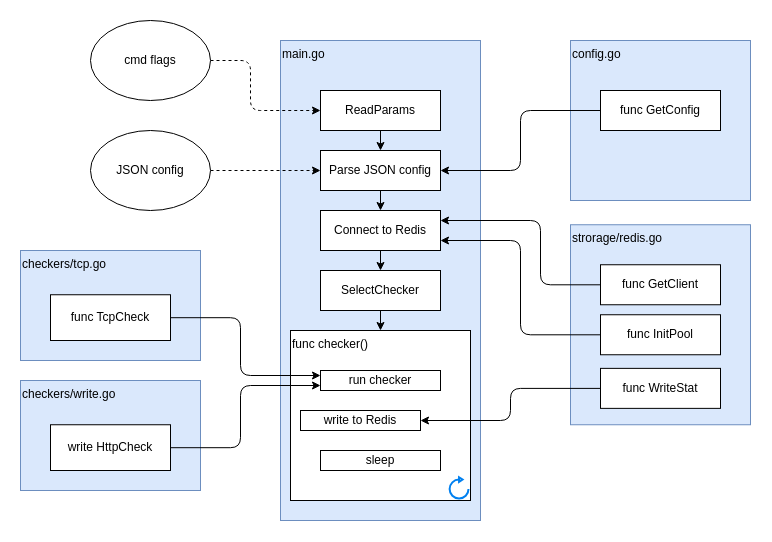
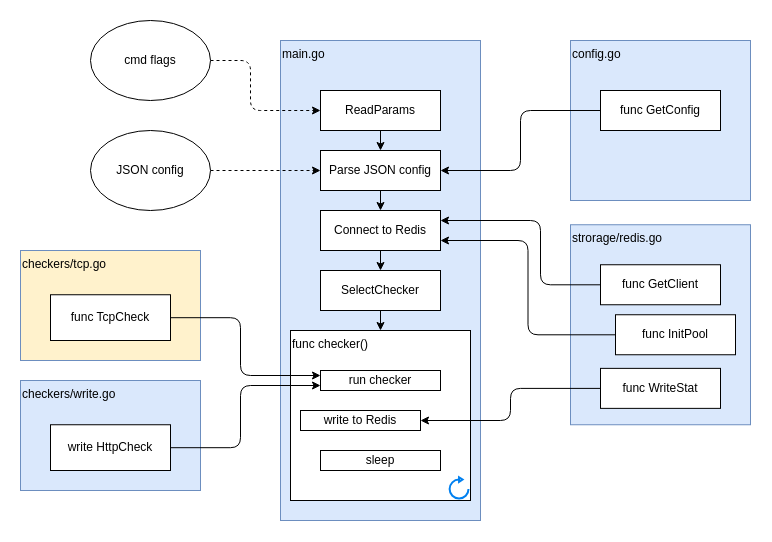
  <mxCell id="0" />
  <mxCell id="1" parent="0" />
  <mxCell id="2" value="main.go" style="rounded=0;whiteSpace=wrap;html=1;align=left;verticalAlign=top;fillColor=#dae8fc;strokeColor=#6c8ebf;" parent="1" vertex="1"><mxGeometry x="280" y="40" width="200" height="480" as="geometry" /></mxCell>
  <mxCell id="3" style="edgeStyle=orthogonalEdgeStyle;html=1;entryX=0.5;entryY=0;entryDx=0;entryDy=0;" parent="1" source="4" target="8" edge="1"><mxGeometry relative="1" as="geometry" /></mxCell>
  <mxCell id="4" value="ReadParams" style="rounded=0;whiteSpace=wrap;html=1;" parent="1" vertex="1"><mxGeometry x="320" y="90" width="120" height="40" as="geometry" /></mxCell>
  <mxCell id="5" style="edgeStyle=orthogonalEdgeStyle;html=1;dashed=1;" parent="1" source="6" target="4" edge="1"><mxGeometry relative="1" as="geometry"><Array as="points"><mxPoint x="250" y="60" /><mxPoint x="250" y="110" /></Array></mxGeometry></mxCell>
  <mxCell id="6" value="cmd flags" style="ellipse;whiteSpace=wrap;html=1;" parent="1" vertex="1"><mxGeometry x="90" y="20" width="120" height="80" as="geometry" /></mxCell>
  <mxCell id="7" style="edgeStyle=orthogonalEdgeStyle;html=1;entryX=0.5;entryY=0;entryDx=0;entryDy=0;" parent="1" source="8" target="12" edge="1"><mxGeometry relative="1" as="geometry" /></mxCell>
  <mxCell id="8" value="Parse JSON config" style="rounded=0;whiteSpace=wrap;html=1;" parent="1" vertex="1"><mxGeometry x="320" y="150" width="120" height="40" as="geometry" /></mxCell>
  <mxCell id="9" style="edgeStyle=orthogonalEdgeStyle;html=1;dashed=1;" parent="1" source="10" target="8" edge="1"><mxGeometry relative="1" as="geometry" /></mxCell>
  <mxCell id="10" value="JSON config" style="ellipse;whiteSpace=wrap;html=1;" parent="1" vertex="1"><mxGeometry x="90" y="130" width="120" height="80" as="geometry" /></mxCell>
  <mxCell id="11" style="edgeStyle=orthogonalEdgeStyle;html=1;" parent="1" source="12" target="14" edge="1"><mxGeometry relative="1" as="geometry" /></mxCell>
  <mxCell id="12" value="Connect to Redis" style="rounded=0;whiteSpace=wrap;html=1;" parent="1" vertex="1"><mxGeometry x="320" y="210" width="120" height="40" as="geometry" /></mxCell>
  <mxCell id="13" style="edgeStyle=orthogonalEdgeStyle;html=1;entryX=0.5;entryY=0;entryDx=0;entryDy=0;" parent="1" source="14" target="15" edge="1"><mxGeometry relative="1" as="geometry" /></mxCell>
  <mxCell id="14" value="SelectChecker" style="rounded=0;whiteSpace=wrap;html=1;" parent="1" vertex="1"><mxGeometry x="320" y="270" width="120" height="40" as="geometry" /></mxCell>
  <mxCell id="15" value="func checker()" style="rounded=0;whiteSpace=wrap;html=1;align=left;verticalAlign=top;" parent="1" vertex="1"><mxGeometry x="290" y="330" width="180" height="170" as="geometry" /></mxCell>
  <mxCell id="16" value="" style="html=1;verticalLabelPosition=bottom;align=center;labelBackgroundColor=#ffffff;verticalAlign=top;strokeWidth=2;strokeColor=#0080F0;shadow=0;dashed=0;shape=mxgraph.ios7.icons.reload;" parent="1" vertex="1"><mxGeometry x="449.11" y="476.75" width="18.89" height="21.25" as="geometry" /></mxCell>
  <mxCell id="17" value="run checker" style="rounded=0;whiteSpace=wrap;html=1;" parent="1" vertex="1"><mxGeometry x="320" y="370" width="120" height="20" as="geometry" /></mxCell>
  <mxCell id="18" value="write to Redis" style="rounded=0;whiteSpace=wrap;html=1;" parent="1" vertex="1"><mxGeometry x="300" y="410" width="120" height="20" as="geometry" /></mxCell>
  <mxCell id="19" value="sleep" style="rounded=0;whiteSpace=wrap;html=1;" parent="1" vertex="1"><mxGeometry x="320" y="450" width="120" height="20" as="geometry" /></mxCell>
  <mxCell id="20" value="strorage/redis.go" style="rounded=0;whiteSpace=wrap;html=1;align=left;verticalAlign=top;fillColor=#dae8fc;strokeColor=#6c8ebf;" parent="1" vertex="1"><mxGeometry x="570" y="224.25" width="180" height="200" as="geometry" /></mxCell>
  <mxCell id="21" style="edgeStyle=orthogonalEdgeStyle;html=1;entryX=1;entryY=0.25;entryDx=0;entryDy=0;" parent="1" source="22" target="12" edge="1"><mxGeometry relative="1" as="geometry"><Array as="points"><mxPoint x="540" y="284" /><mxPoint x="540" y="220" /></Array></mxGeometry></mxCell>
  <mxCell id="22" value="func GetClient" style="rounded=0;whiteSpace=wrap;html=1;" parent="1" vertex="1"><mxGeometry x="600" y="264.25" width="120" height="40" as="geometry" /></mxCell>
  <mxCell id="23" style="edgeStyle=orthogonalEdgeStyle;html=1;entryX=1;entryY=0.75;entryDx=0;entryDy=0;" parent="1" source="24" target="12" edge="1"><mxGeometry relative="1" as="geometry" /></mxCell>
- <mxCell id="24" value="func InitPool" style="rounded=0;whiteSpace=wrap;html=1;" parent="1" vertex="1"><mxGeometry x="600" y="314.25" width="120" height="40" as="geometry" /></mxCell>
+ <mxCell id="24" value="func InitPool" style="rounded=0;whiteSpace=wrap;html=1;" parent="1" vertex="1"><mxGeometry x="615" y="314.25" width="120" height="40" as="geometry" /></mxCell>
  <mxCell id="25" style="edgeStyle=orthogonalEdgeStyle;html=1;entryX=1;entryY=0.5;entryDx=0;entryDy=0;" parent="1" source="26" target="18" edge="1"><mxGeometry relative="1" as="geometry" /></mxCell>
  <mxCell id="26" value="func WriteStat" style="rounded=0;whiteSpace=wrap;html=1;" parent="1" vertex="1"><mxGeometry x="600" y="367.87" width="120" height="40" as="geometry" /></mxCell>
- <mxCell id="27" value="checkers/tcp.go" style="rounded=0;whiteSpace=wrap;html=1;align=left;verticalAlign=top;fillColor=#dae8fc;strokeColor=#6c8ebf;" parent="1" vertex="1"><mxGeometry x="20" y="250" width="180" height="110" as="geometry" /></mxCell>
+ <mxCell id="27" value="checkers/tcp.go" style="rounded=0;whiteSpace=wrap;html=1;align=left;verticalAlign=top;fillColor=#fff2cc;strokeColor=#6c8ebf;" parent="1" vertex="1"><mxGeometry x="20" y="250" width="180" height="110" as="geometry" /></mxCell>
  <mxCell id="28" style="edgeStyle=orthogonalEdgeStyle;html=1;entryX=0;entryY=0.25;entryDx=0;entryDy=0;" parent="1" source="29" target="17" edge="1"><mxGeometry relative="1" as="geometry"><Array as="points"><mxPoint x="240" y="317" /><mxPoint x="240" y="375" /></Array></mxGeometry></mxCell>
  <mxCell id="29" value="func TcpCheck" style="rounded=0;whiteSpace=wrap;html=1;" parent="1" vertex="1"><mxGeometry x="50" y="294.25" width="120" height="45.75" as="geometry" /></mxCell>
  <mxCell id="30" value="checkers/write.go" style="rounded=0;whiteSpace=wrap;html=1;align=left;verticalAlign=top;fillColor=#dae8fc;strokeColor=#6c8ebf;" parent="1" vertex="1"><mxGeometry x="20" y="380" width="180" height="110" as="geometry" /></mxCell>
  <mxCell id="31" style="edgeStyle=orthogonalEdgeStyle;html=1;entryX=0;entryY=0.75;entryDx=0;entryDy=0;" parent="1" source="32" target="17" edge="1"><mxGeometry relative="1" as="geometry"><Array as="points"><mxPoint x="240" y="447" /><mxPoint x="240" y="385" /></Array></mxGeometry></mxCell>
  <mxCell id="32" value="write HttpCheck" style="rounded=0;whiteSpace=wrap;html=1;" parent="1" vertex="1"><mxGeometry x="50" y="424.25" width="120" height="45.75" as="geometry" /></mxCell>
  <mxCell id="33" value="config.go" style="rounded=0;whiteSpace=wrap;html=1;align=left;verticalAlign=top;fillColor=#dae8fc;strokeColor=#6c8ebf;" parent="1" vertex="1"><mxGeometry x="570" y="40" width="180" height="160" as="geometry" /></mxCell>
  <mxCell id="34" style="edgeStyle=orthogonalEdgeStyle;html=1;entryX=1;entryY=0.5;entryDx=0;entryDy=0;" parent="1" source="35" target="8" edge="1"><mxGeometry relative="1" as="geometry" /></mxCell>
  <mxCell id="35" value="func GetConfig" style="rounded=0;whiteSpace=wrap;html=1;" parent="1" vertex="1"><mxGeometry x="600" y="90" width="120" height="40" as="geometry" /></mxCell>
